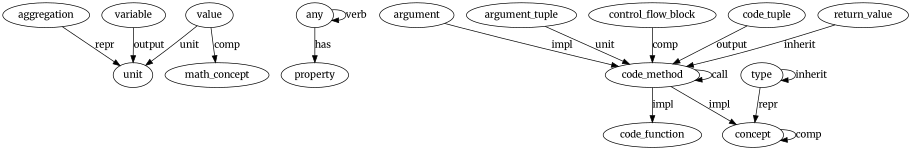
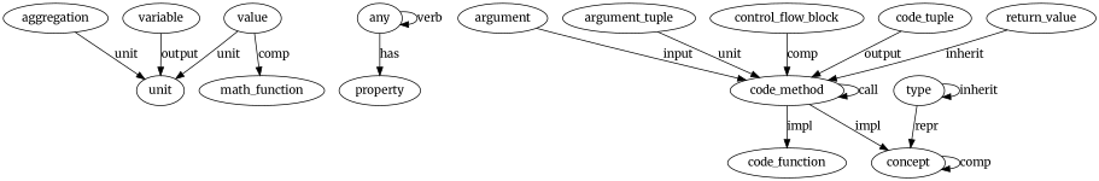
  digraph {
    fontname=Merriweather
    node [fontname=Merriweather]
    edge [fontname=Merriweather]
    n1 [label=aggregation]
    n2 [label=unit]
    n3 [label=any]
    n4 [label=property]
    n5 [label=argument]
    n6 [label=code_method]
    n7 [label=code_function]
    n8 [label=concept]
    n9 [label=argument_tuple]
    n10 [label=control_flow_block]
-   n11 [label=math_concept]
+   n11 [label=math_function]
    n12 [label=code_tuple]
    n13 [label=return_value]
    n14 [label=type]
    n15 [label=value]
    n16 [label=variable]
-   n1 -> n2 [label=repr]
+   n1 -> n2 [label=unit]
    n3 -> n3 [label=verb]
    n3 -> n4 [label=has]
-   n5 -> n6 [label=impl]
+   n5 -> n6 [label=input]
    n6 -> n6 [label=call]
    n6 -> n7 [label=impl]
    n6 -> n8 [label=impl]
    n8 -> n8 [label=comp]
    n9 -> n6 [label=unit]
    n10 -> n6 [label=comp]
    n12 -> n6 [label=output]
    n13 -> n6 [label=inherit]
    n14 -> n8 [label=repr]
    n14 -> n14 [label=inherit]
    n15 -> n2 [label=unit]
    n15 -> n11 [label=comp]
    n16 -> n2 [label=output]
  }
